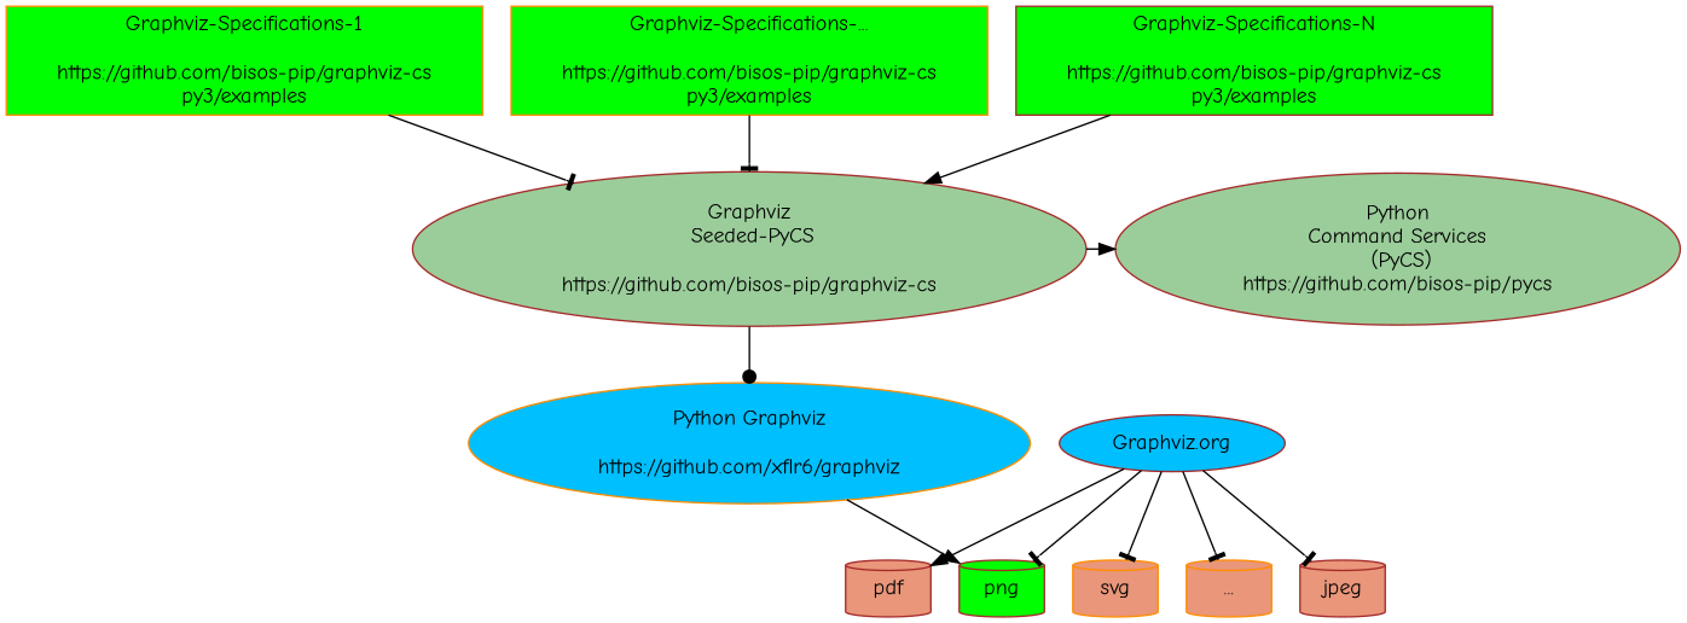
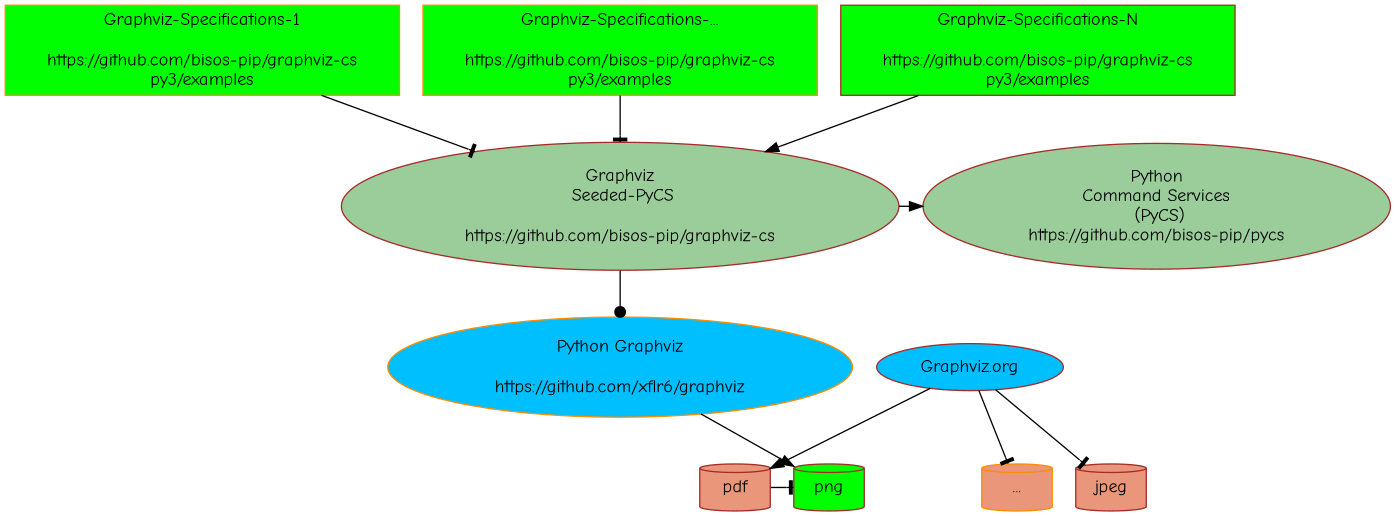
  digraph {
    fontname="Comic Neue"
    node [color=brown fillcolor=green fontname="Comic Neue" shape=cylinder style=filled]
    edge [arrowhead=tee fontname="Comic Neue"]
    n1 [color=darkorange height=0.95833 label="Graphviz-Specifications-1\n\nhttps://github.com/bisos-pip/graphviz-cs\npy3/examples" shape=rectangle width=4.1944]
    n2 [color=darkorange height=0.95833 label="Graphviz-Specifications-...\n\nhttps://github.com/bisos-pip/graphviz-cs\npy3/examples" shape=rectangle width=4.1944]
    n3 [height=0.95833 label="Graphviz-Specifications-N\n\nhttps://github.com/bisos-pip/graphviz-cs\npy3/examples" shape=rectangle width=4.1944]
    n4 [fillcolor=darkseagreen3 height=1.3553 label="Graphviz\n Seeded-PyCS\n\nhttps://github.com/bisos-pip/graphviz-cs" width=5.9318 shape=""]
    n5 [fillcolor=darkseagreen3 height=1.3356 label="Python\nCommand Services\n (PyCS)\nhttps://github.com/bisos-pip/pycs" width=4.9694 shape=""]
    n6 [color=darkorange fillcolor=deepskyblue height=1.0607 label="Python Graphviz\n\nhttps://github.com/xflr6/graphviz" width=4.9497 shape=""]
    n7 [fillcolor=deepskyblue height=0.5 label="Graphviz.org" width=1.9859 shape=""]
    n8 [fillcolor=darksalmon height=0.5 label=pdf width=0.75]
-   n9 [color=darkorange fillcolor=darksalmon height=0.5 label=svg width=0.75]
    n10 [color=darkorange fillcolor=darksalmon height=0.5 label="..." width=0.75]
    n11 [height=0.5 label=png width=0.75]
    n12 [fillcolor=darksalmon height=0.5 label=jpeg width=0.75]
    subgraph sub_1 {
      rank=same
      n1
      n2
      n3
    }
    subgraph sub_2 {
      rank=same
      n4
      n5
    }
    subgraph sub_3 {
      rank=same
      n6
    }
    subgraph sub_4 {
      rank=same
      n7
    }
    subgraph sub_5 {
      rank=same
      n8
-     n9
      n10
      n11
      n12
    }
    n1 -> n4
    n2 -> n4
    n3 -> n4 [arrowhead=normal]
    n4 -> n5 [arrowhead=normal]
    n4 -> n6 [arrowhead=dot]
    n6 -> n11 [arrowhead=normal]
    n7 -> n8 [arrowhead=normal]
-   n7 -> n9
    n7 -> n10
-   n7 -> n11
+   n8 -> n11
    n7 -> n12
  }
